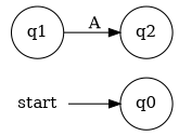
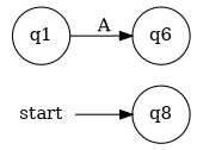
  digraph {
    rankdir=LR
    node [shape=circle]
    start [shape=none]
-   q0
+   q0 [label=q8]
    q1
-   q2
+   q2 [label=q6]
    start -> q0
    q1 -> q2 [label=A]
  }
